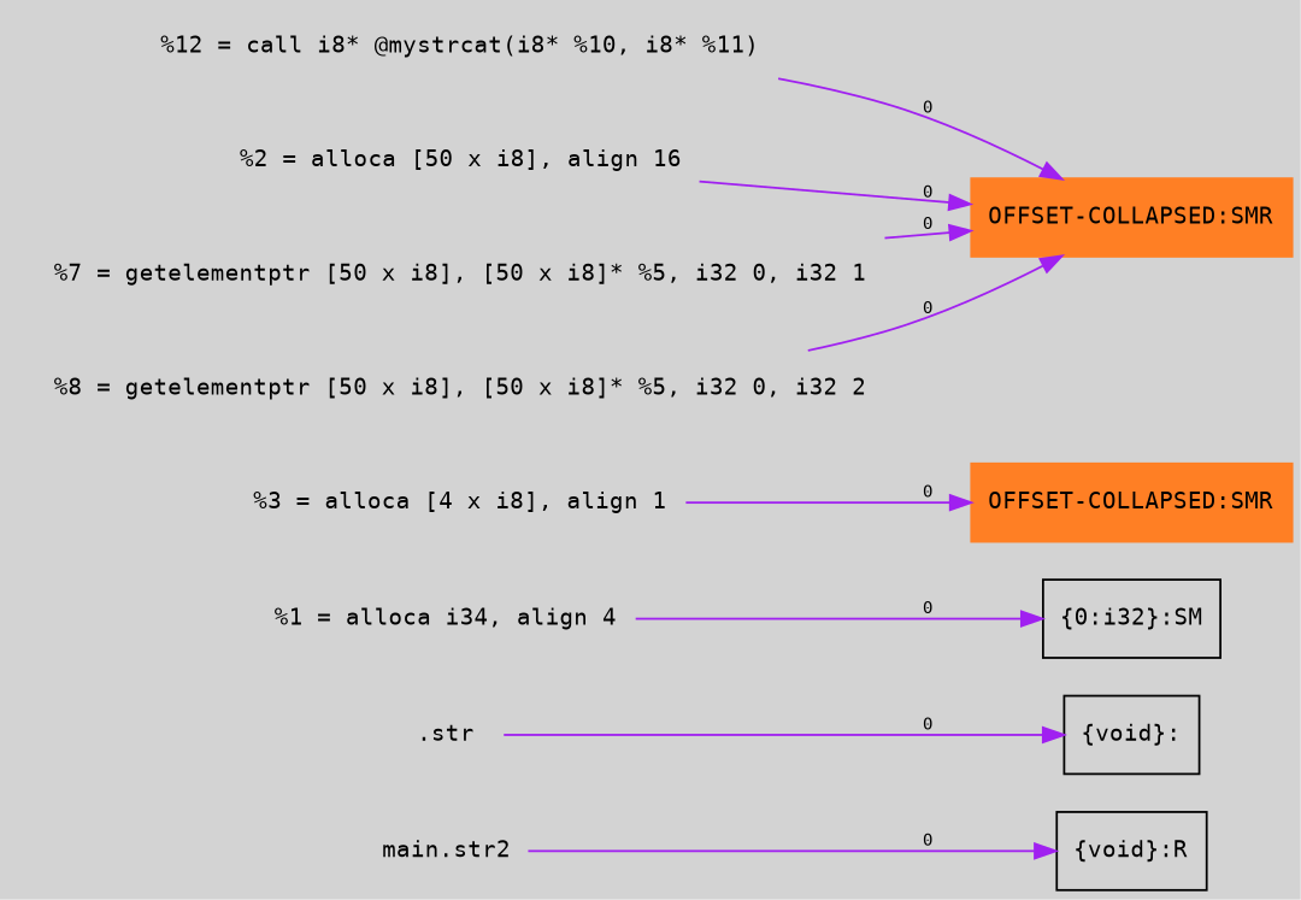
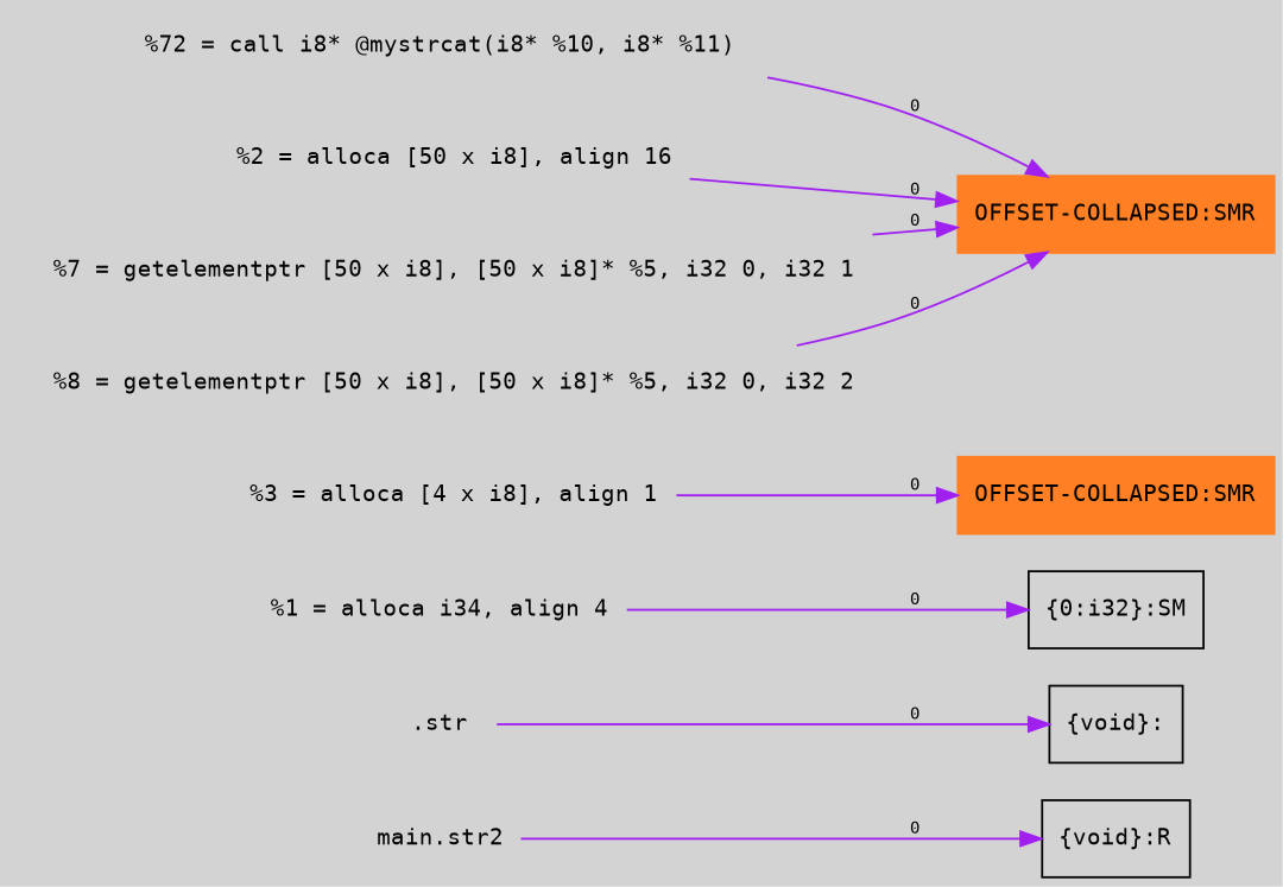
  digraph {
    bgcolor=lightgray
    fontname="DejaVu Sans Mono"
    rankdir=LR
    node [fontname="DejaVu Sans Mono" fontsize=11 shape=plaintext]
    edge [arrowtail=tee color=purple fontname="DejaVu Sans Mono" fontsize=8]
    n1 [label="{\{void\}:R}" shape=record]
    n2 [label="{\{void\}:}" shape=record]
    n3 [label="{\{0:i32\}:SM}" shape=record]
    n4 [color=chocolate1 label="{OFFSET-COLLAPSED:SMR}" shape=record style=filled]
    n5 [color=chocolate1 label="{OFFSET-COLLAPSED:SMR}" shape=record style=filled]
-   n6 [label="  %12 = call i8* @mystrcat(i8* %10, i8* %11)"]
+   n6 [label="%72 = call i8* @mystrcat(i8* %10, i8* %11)"]
    n7 [label="main.str2"]
    n8 [label="%1 = alloca i34, align 4"]
    n9 [label="  %2 = alloca [50 x i8], align 16"]
    n10 [label="  %7 = getelementptr [50 x i8], [50 x i8]* %5, i32 0, i32 1"]
    n11 [label="  %3 = alloca [4 x i8], align 1"]
    n12 [label=".str"]
    n13 [label="  %8 = getelementptr [50 x i8], [50 x i8]* %5, i32 0, i32 2"]
    n6 -> n5 [label=0]
    n7 -> n1 [label=0]
    n8 -> n3 [label=0]
    n9 -> n5 [label=0]
    n10 -> n5 [label=0]
    n11 -> n4 [label=0]
    n12 -> n2 [label=0]
    n13 -> n5 [label=0]
  }
